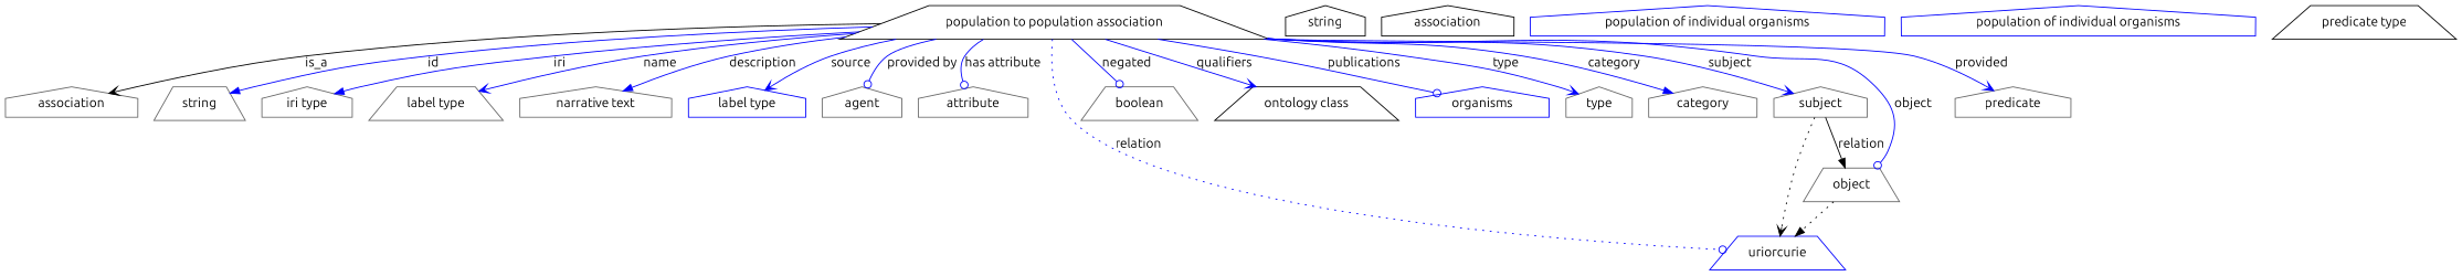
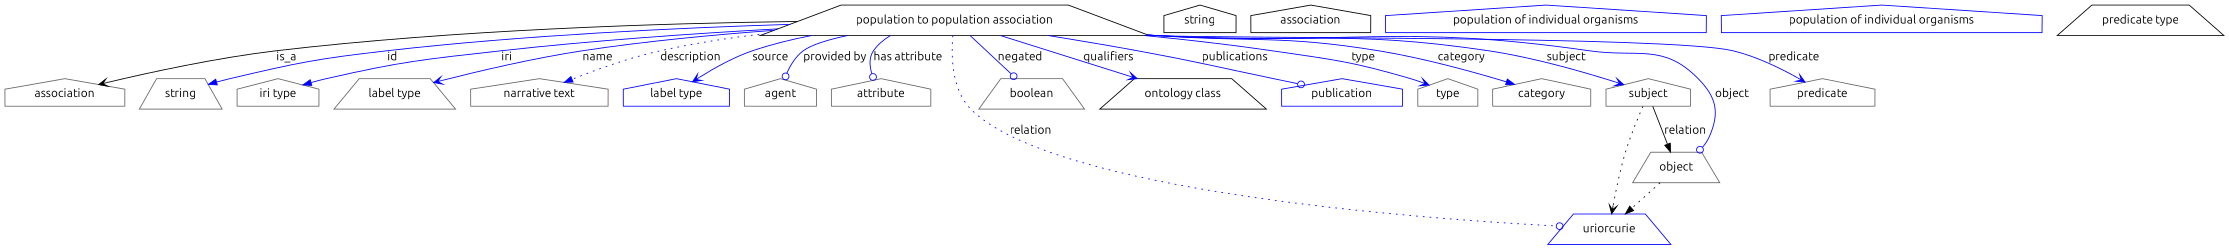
  digraph {
    fontname=Ubuntu
    node [color=gray40 fontname=Ubuntu shape=house]
    edge [arrowhead=vee fontname=Ubuntu color=blue style=solid]
    n1 [color=black height=0.5 label="population to population association" shape=trapezium width=3.8635]
    association [height=0.5 width=1.3902]
    n3 [height=0.5 label=string shape=trapezium width=0.84854]
    n4 [height=0.5 label="iri type" width=1.011]
    n5 [height=0.5 label="label type" shape=trapezium width=1.2638]
    n6 [height=0.5 label="narrative text" width=1.6068]
    n7 [color=blue height=0.5 label="label type" width=1.2638]
    n8 [height=0.5 label=agent width=0.83048]
    n9 [height=0.5 label=attribute width=1.1193]
    n10 [color=blue height=0.5 label=uriorcurie shape=trapezium width=1.2638]
    n11 [height=0.5 label=boolean shape=trapezium width=1.0652]
    n12 [color=black height=0.5 label="ontology class" shape=trapezium width=1.7151]
-   n13 [color=blue height=0.5 label=organisms width=1.3902]
+   n13 [color=blue height=0.5 label=publication width=1.3902]
    type [height=0.5 width=0.75]
    category [height=0.5 width=1.1374]
    subject [height=0.5 width=0.99297]
    object [height=0.5 shape=trapezium width=0.9027]
    predicate [height=0.5 width=1.1916]
    n19 [color=black height=0.5 label=string width=0.84854]
    n20 [color=black height=0.5 label=association width=1.3902]
    n21 [color=blue height=0.5 label="population of individual organisms" width=3.7552]
    n22 [color=blue height=0.5 label="population of individual organisms" width=3.7552]
    n23 [color=black height=0.5 label="predicate type" shape=trapezium width=1.679]
    n1 -> association [label=is_a color="" style=""]
    n1 -> n3 [arrowhead=normal label=id]
    n1 -> n4 [arrowhead=normal label=iri]
    n1 -> n5 [label=name]
-   n1 -> n6 [arrowhead=normal label=description]
+   n1 -> n6 [arrowhead=normal label=description style=dotted]
    n1 -> n7 [label=source]
    n1 -> n8 [arrowhead=odot label="provided by"]
    n1 -> n9 [arrowhead=odot label="has attribute"]
    n1 -> n10 [arrowhead=odot label=relation style=dotted]
    n1 -> n11 [arrowhead=odot label=negated]
    n1 -> n12 [label=qualifiers]
    n1 -> n13 [arrowhead=odot label=publications]
    n1 -> type [label=type]
    n1 -> category [arrowhead=normal label=category]
    n1 -> subject [label=subject]
    n1 -> object [arrowhead=odot label=object]
-   n1 -> predicate [label=provided]
+   n1 -> predicate [label=predicate]
    subject -> n10 [style=dotted color=""]
    subject -> object [arrowhead=normal label=relation color="" style=""]
    object -> n10 [arrowhead=normal style=dotted color=""]
  }
